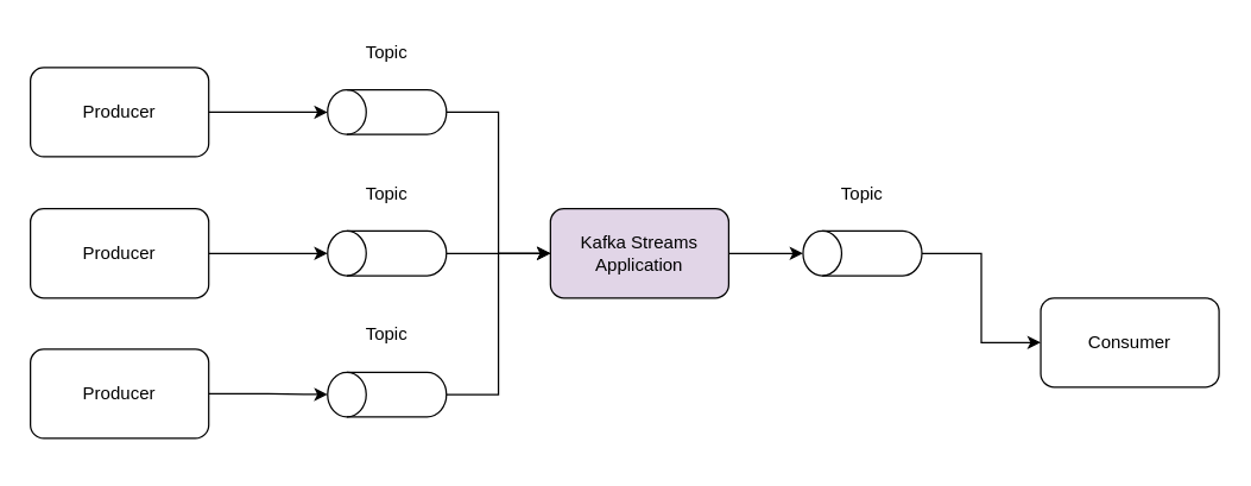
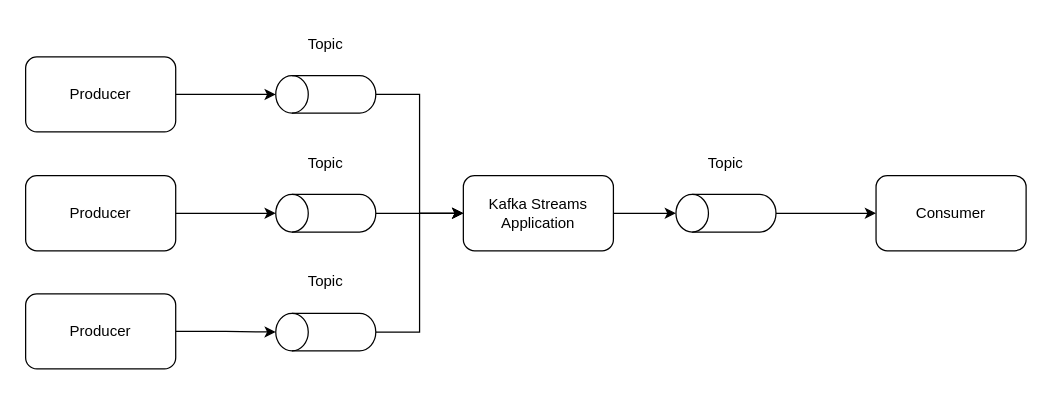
  <mxCell id="0" />
  <mxCell id="1" parent="0" />
  <mxCell id="2" style="edgeStyle=orthogonalEdgeStyle;rounded=0;orthogonalLoop=1;jettySize=auto;html=1;exitX=1;exitY=0.5;exitDx=0;exitDy=0;entryX=0.5;entryY=0;entryDx=0;entryDy=0;entryPerimeter=0;" edge="1" parent="1" source="3" target="7"><mxGeometry relative="1" as="geometry" /></mxCell>
  <mxCell id="3" value="Producer" style="rounded=1;whiteSpace=wrap;html=1;" vertex="1" parent="1"><mxGeometry x="20" y="45" width="120" height="60" as="geometry" /></mxCell>
  <mxCell id="4" style="edgeStyle=orthogonalEdgeStyle;rounded=0;orthogonalLoop=1;jettySize=auto;html=1;exitX=1;exitY=0.5;exitDx=0;exitDy=0;entryX=0.5;entryY=0;entryDx=0;entryDy=0;entryPerimeter=0;" edge="1" parent="1" source="5" target="13"><mxGeometry relative="1" as="geometry" /></mxCell>
- <mxCell id="5" value="Kafka Streams&lt;br&gt;Application" style="rounded=1;whiteSpace=wrap;html=1;fillColor=#e1d5e7;" vertex="1" parent="1"><mxGeometry x="370" y="140" width="120" height="60" as="geometry" /></mxCell>
+ <mxCell id="5" value="Kafka Streams&lt;br&gt;Application" style="rounded=1;whiteSpace=wrap;html=1;" vertex="1" parent="1"><mxGeometry x="370" y="140" width="120" height="60" as="geometry" /></mxCell>
  <mxCell id="6" style="edgeStyle=orthogonalEdgeStyle;rounded=0;orthogonalLoop=1;jettySize=auto;html=1;exitX=0.5;exitY=1;exitDx=0;exitDy=0;exitPerimeter=0;entryX=0;entryY=0.5;entryDx=0;entryDy=0;" edge="1" parent="1" source="7" target="5"><mxGeometry relative="1" as="geometry" /></mxCell>
  <mxCell id="7" value="" style="shape=cylinder3;whiteSpace=wrap;html=1;boundedLbl=1;backgroundOutline=1;size=13;rotation=-90;" vertex="1" parent="1"><mxGeometry x="245" y="35" width="30" height="80" as="geometry" /></mxCell>
  <mxCell id="8" value="Topic" style="text;html=1;strokeColor=none;fillColor=none;align=center;verticalAlign=middle;whiteSpace=wrap;rounded=0;" vertex="1" parent="1"><mxGeometry x="230" y="20" width="60" height="30" as="geometry" /></mxCell>
  <mxCell id="9" style="edgeStyle=orthogonalEdgeStyle;rounded=0;orthogonalLoop=1;jettySize=auto;html=1;exitX=0.5;exitY=1;exitDx=0;exitDy=0;exitPerimeter=0;entryX=0;entryY=0.5;entryDx=0;entryDy=0;" edge="1" parent="1" source="10" target="5"><mxGeometry relative="1" as="geometry" /></mxCell>
  <mxCell id="10" value="" style="shape=cylinder3;whiteSpace=wrap;html=1;boundedLbl=1;backgroundOutline=1;size=13;rotation=-90;" vertex="1" parent="1"><mxGeometry x="245" y="130" width="30" height="80" as="geometry" /></mxCell>
  <mxCell id="11" value="Topic" style="text;html=1;strokeColor=none;fillColor=none;align=center;verticalAlign=middle;whiteSpace=wrap;rounded=0;" vertex="1" parent="1"><mxGeometry x="230" y="115" width="60" height="30" as="geometry" /></mxCell>
  <mxCell id="12" style="edgeStyle=orthogonalEdgeStyle;rounded=0;orthogonalLoop=1;jettySize=auto;html=1;exitX=0.5;exitY=1;exitDx=0;exitDy=0;exitPerimeter=0;entryX=0;entryY=0.5;entryDx=0;entryDy=0;" edge="1" parent="1" source="13" target="18"><mxGeometry relative="1" as="geometry" /></mxCell>
  <mxCell id="13" value="" style="shape=cylinder3;whiteSpace=wrap;html=1;boundedLbl=1;backgroundOutline=1;size=13;rotation=-90;" vertex="1" parent="1"><mxGeometry x="565" y="130" width="30" height="80" as="geometry" /></mxCell>
  <mxCell id="14" value="Topic" style="text;html=1;strokeColor=none;fillColor=none;align=center;verticalAlign=middle;whiteSpace=wrap;rounded=0;" vertex="1" parent="1"><mxGeometry x="550" y="115" width="60" height="30" as="geometry" /></mxCell>
  <mxCell id="15" style="edgeStyle=orthogonalEdgeStyle;rounded=0;orthogonalLoop=1;jettySize=auto;html=1;exitX=0.5;exitY=1;exitDx=0;exitDy=0;exitPerimeter=0;entryX=0;entryY=0.5;entryDx=0;entryDy=0;" edge="1" parent="1" source="16" target="5"><mxGeometry relative="1" as="geometry" /></mxCell>
  <mxCell id="16" value="" style="shape=cylinder3;whiteSpace=wrap;html=1;boundedLbl=1;backgroundOutline=1;size=13;rotation=-90;" vertex="1" parent="1"><mxGeometry x="245" y="225" width="30" height="80" as="geometry" /></mxCell>
  <mxCell id="17" value="Topic" style="text;html=1;strokeColor=none;fillColor=none;align=center;verticalAlign=middle;whiteSpace=wrap;rounded=0;" vertex="1" parent="1"><mxGeometry x="230" y="210" width="60" height="30" as="geometry" /></mxCell>
- <mxCell id="18" value="Consumer" style="rounded=1;whiteSpace=wrap;html=1;" vertex="1" parent="1"><mxGeometry x="700" y="200" width="120" height="60" as="geometry" /></mxCell>
+ <mxCell id="18" value="Consumer" style="rounded=1;whiteSpace=wrap;html=1;" vertex="1" parent="1"><mxGeometry x="700" y="140" width="120" height="60" as="geometry" /></mxCell>
  <mxCell id="19" style="edgeStyle=orthogonalEdgeStyle;rounded=0;orthogonalLoop=1;jettySize=auto;html=1;exitX=1;exitY=0.5;exitDx=0;exitDy=0;" edge="1" parent="1" source="20" target="10"><mxGeometry relative="1" as="geometry" /></mxCell>
  <mxCell id="20" value="Producer" style="rounded=1;whiteSpace=wrap;html=1;" vertex="1" parent="1"><mxGeometry x="20" y="140" width="120" height="60" as="geometry" /></mxCell>
  <mxCell id="21" style="edgeStyle=orthogonalEdgeStyle;rounded=0;orthogonalLoop=1;jettySize=auto;html=1;exitX=1;exitY=0.5;exitDx=0;exitDy=0;" edge="1" parent="1" source="22" target="16"><mxGeometry relative="1" as="geometry" /></mxCell>
  <mxCell id="22" value="Producer" style="rounded=1;whiteSpace=wrap;html=1;" vertex="1" parent="1"><mxGeometry x="20" y="234.5" width="120" height="60" as="geometry" /></mxCell>
